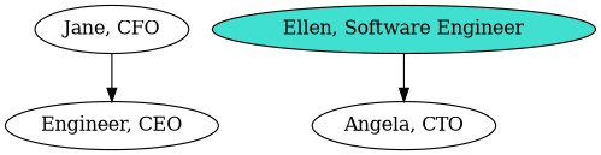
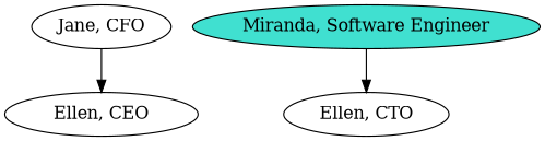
  digraph {
-   n1 [label="Engineer, CEO"]
+   n1 [label="Ellen, CEO"]
    n2 [label="Jane, CFO"]
-   n3 [label="Angela, CTO"]
-   n4 [fillcolor=turquoise label="Ellen, Software Engineer" style=filled]
+   n3 [label="Ellen, CTO"]
+   n4 [fillcolor=turquoise label="Miranda, Software Engineer" style=filled]
    n2 -> n1
    n4 -> n3
  }
